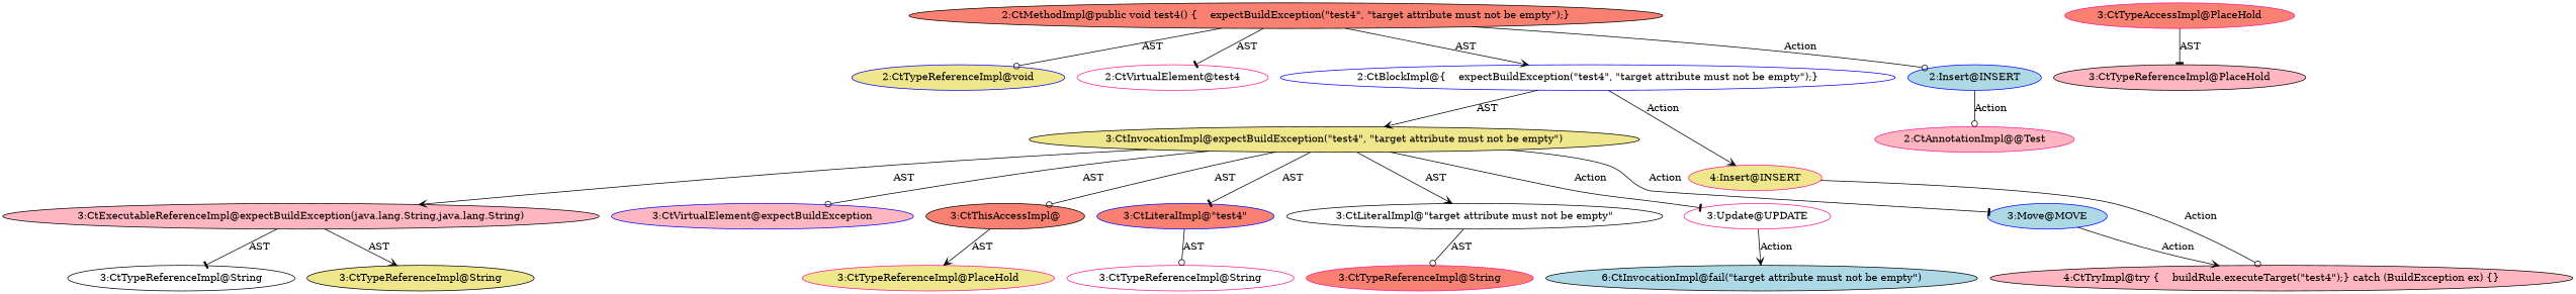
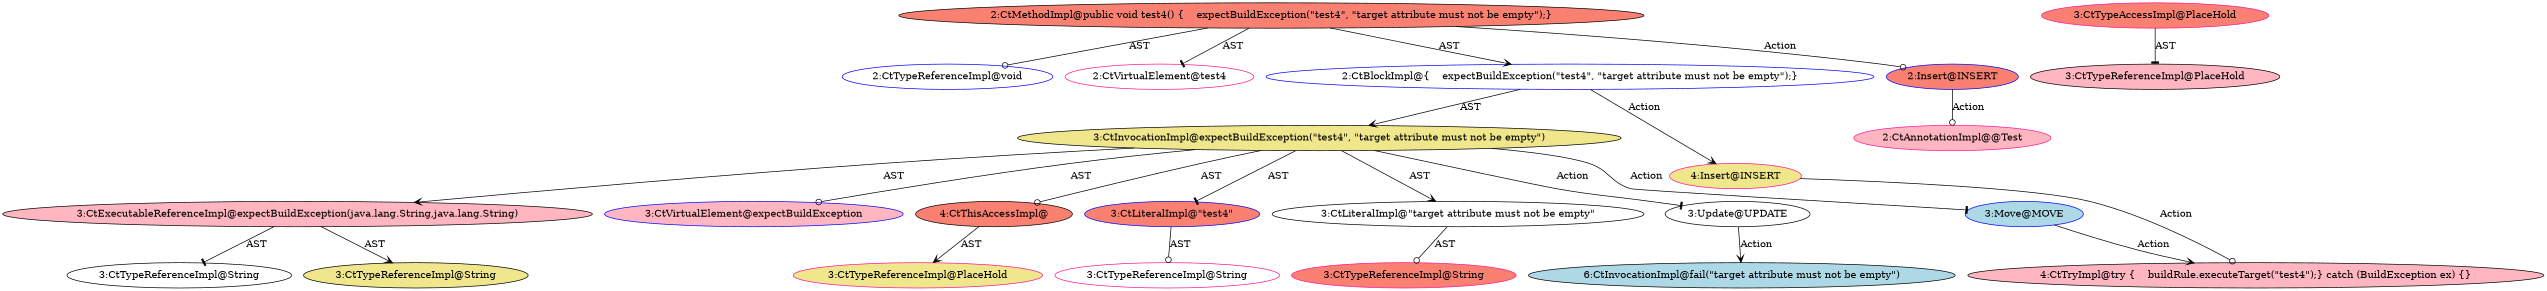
  digraph {
    node [color=black fillcolor=white shape=ellipse style=filled]
    edge [arrowhead=vee]
-   n1 [color=blue fillcolor=khaki label="2:CtTypeReferenceImpl@void"]
+   n1 [color=blue label="2:CtTypeReferenceImpl@void"]
    n2 [color=deeppink label="2:CtVirtualElement@test4"]
    n3 [fillcolor=lightpink label="3:CtExecutableReferenceImpl@expectBuildException(java.lang.String,java.lang.String)"]
    n4 [label="3:CtTypeReferenceImpl@String"]
    n5 [fillcolor=khaki label="3:CtTypeReferenceImpl@String"]
    n6 [color=blue fillcolor=lightpink label="3:CtVirtualElement@expectBuildException"]
    n7 [color=deeppink fillcolor=salmon label="3:CtTypeAccessImpl@PlaceHold"]
    n8 [fillcolor=lightpink label="3:CtTypeReferenceImpl@PlaceHold"]
-   n9 [fillcolor=salmon label="3:CtThisAccessImpl@"]
+   n9 [fillcolor=salmon label="4:CtThisAccessImpl@"]
    n10 [color=deeppink fillcolor=khaki label="3:CtTypeReferenceImpl@PlaceHold"]
    n11 [color=blue fillcolor=salmon label="3:CtLiteralImpl@\"test4\""]
    n12 [color=deeppink label="3:CtTypeReferenceImpl@String"]
    n13 [label="3:CtLiteralImpl@\"target attribute must not be empty\""]
    n14 [color=deeppink fillcolor=salmon label="3:CtTypeReferenceImpl@String"]
    n15 [fillcolor=khaki label="3:CtInvocationImpl@expectBuildException(\"test4\", \"target attribute must not be empty\")"]
-   n16 [color=deeppink label="3:Update@UPDATE"]
+   n16 [label="3:Update@UPDATE"]
    n17 [color=blue fillcolor=lightblue label="3:Move@MOVE"]
    n18 [fillcolor=lightblue label="6:CtInvocationImpl@fail(\"target attribute must not be empty\")"]
    n19 [fillcolor=lightpink label="4:CtTryImpl@try \{    buildRule.executeTarget(\"test4\");\} catch (BuildException ex) \{\}"]
    n20 [color=blue label="2:CtBlockImpl@\{    expectBuildException(\"test4\", \"target attribute must not be empty\");\}"]
    n21 [color=deeppink fillcolor=khaki label="4:Insert@INSERT"]
    n22 [fillcolor=salmon label="2:CtMethodImpl@public void test4() \{    expectBuildException(\"test4\", \"target attribute must not be empty\");\}"]
-   n23 [color=blue fillcolor=lightblue label="2:Insert@INSERT"]
+   n23 [color=blue fillcolor=salmon label="2:Insert@INSERT"]
    n24 [color=deeppink fillcolor=lightpink label="2:CtAnnotationImpl@@Test"]
    n3 -> n4 [arrowhead=tee label=AST]
    n3 -> n5 [label=AST]
    n7 -> n8 [arrowhead=tee label=AST]
    n9 -> n10 [label=AST]
    n11 -> n12 [arrowhead=odot label=AST]
    n13 -> n14 [arrowhead=odot label=AST]
    n15 -> n3 [label=AST]
    n15 -> n6 [arrowhead=odot label=AST]
    n15 -> n9 [arrowhead=odot label=AST]
    n15 -> n11 [arrowhead=tee label=AST]
    n15 -> n13 [label=AST]
    n15 -> n16 [arrowhead=tee label=Action]
    n15 -> n17 [arrowhead=tee label=Action]
    n16 -> n18 [label=Action]
    n17 -> n19 [label=Action]
    n20 -> n15 [label=AST]
    n20 -> n21 [label=Action]
    n21 -> n19 [arrowhead=odot label=Action]
    n22 -> n1 [arrowhead=odot label=AST]
    n22 -> n2 [arrowhead=tee label=AST]
    n22 -> n20 [label=AST]
    n22 -> n23 [arrowhead=odot label=Action]
    n23 -> n24 [arrowhead=odot label=Action]
  }
